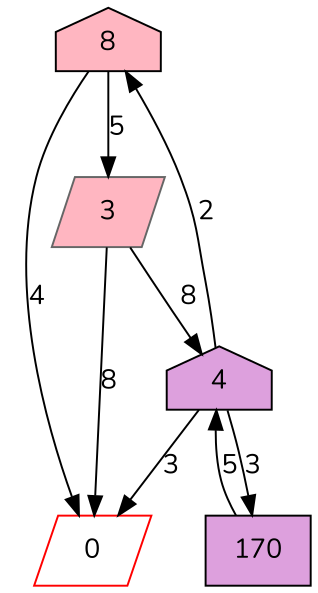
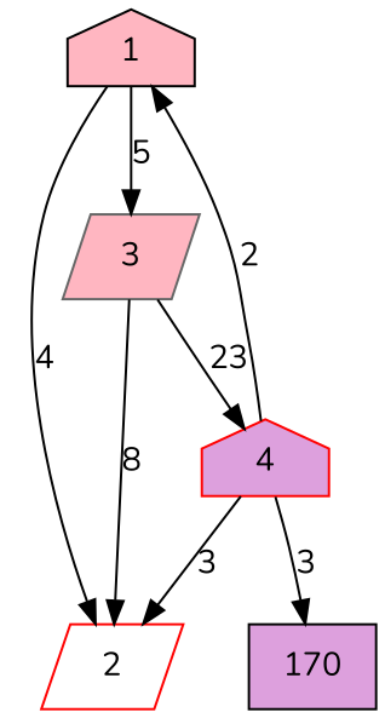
  digraph {
    fontname=Nunito
    node [color=black fillcolor=lightpink fontname=Nunito shape=house style=filled]
    edge [fontname=Nunito]
-   1 [label=8]
-   4 [fillcolor=plum]
-   2 [color=red fillcolor=white shape=parallelogram label=0]
+   1
+   4 [color=red fillcolor=plum]
+   2 [color=red fillcolor=white shape=parallelogram]
    n4 [fillcolor=plum label=170 shape=box]
    3 [color=gray40 shape=parallelogram]
    1 -> 2 [label=4]
    1 -> 3 [label=5]
    4 -> 1 [label=2]
    4 -> 2 [label=3]
    4 -> n4 [label=3]
-   n4 -> 4 [label=5]
-   3 -> 4 [label=8]
+   3 -> 4 [label=23]
    3 -> 2 [label=8]
  }
